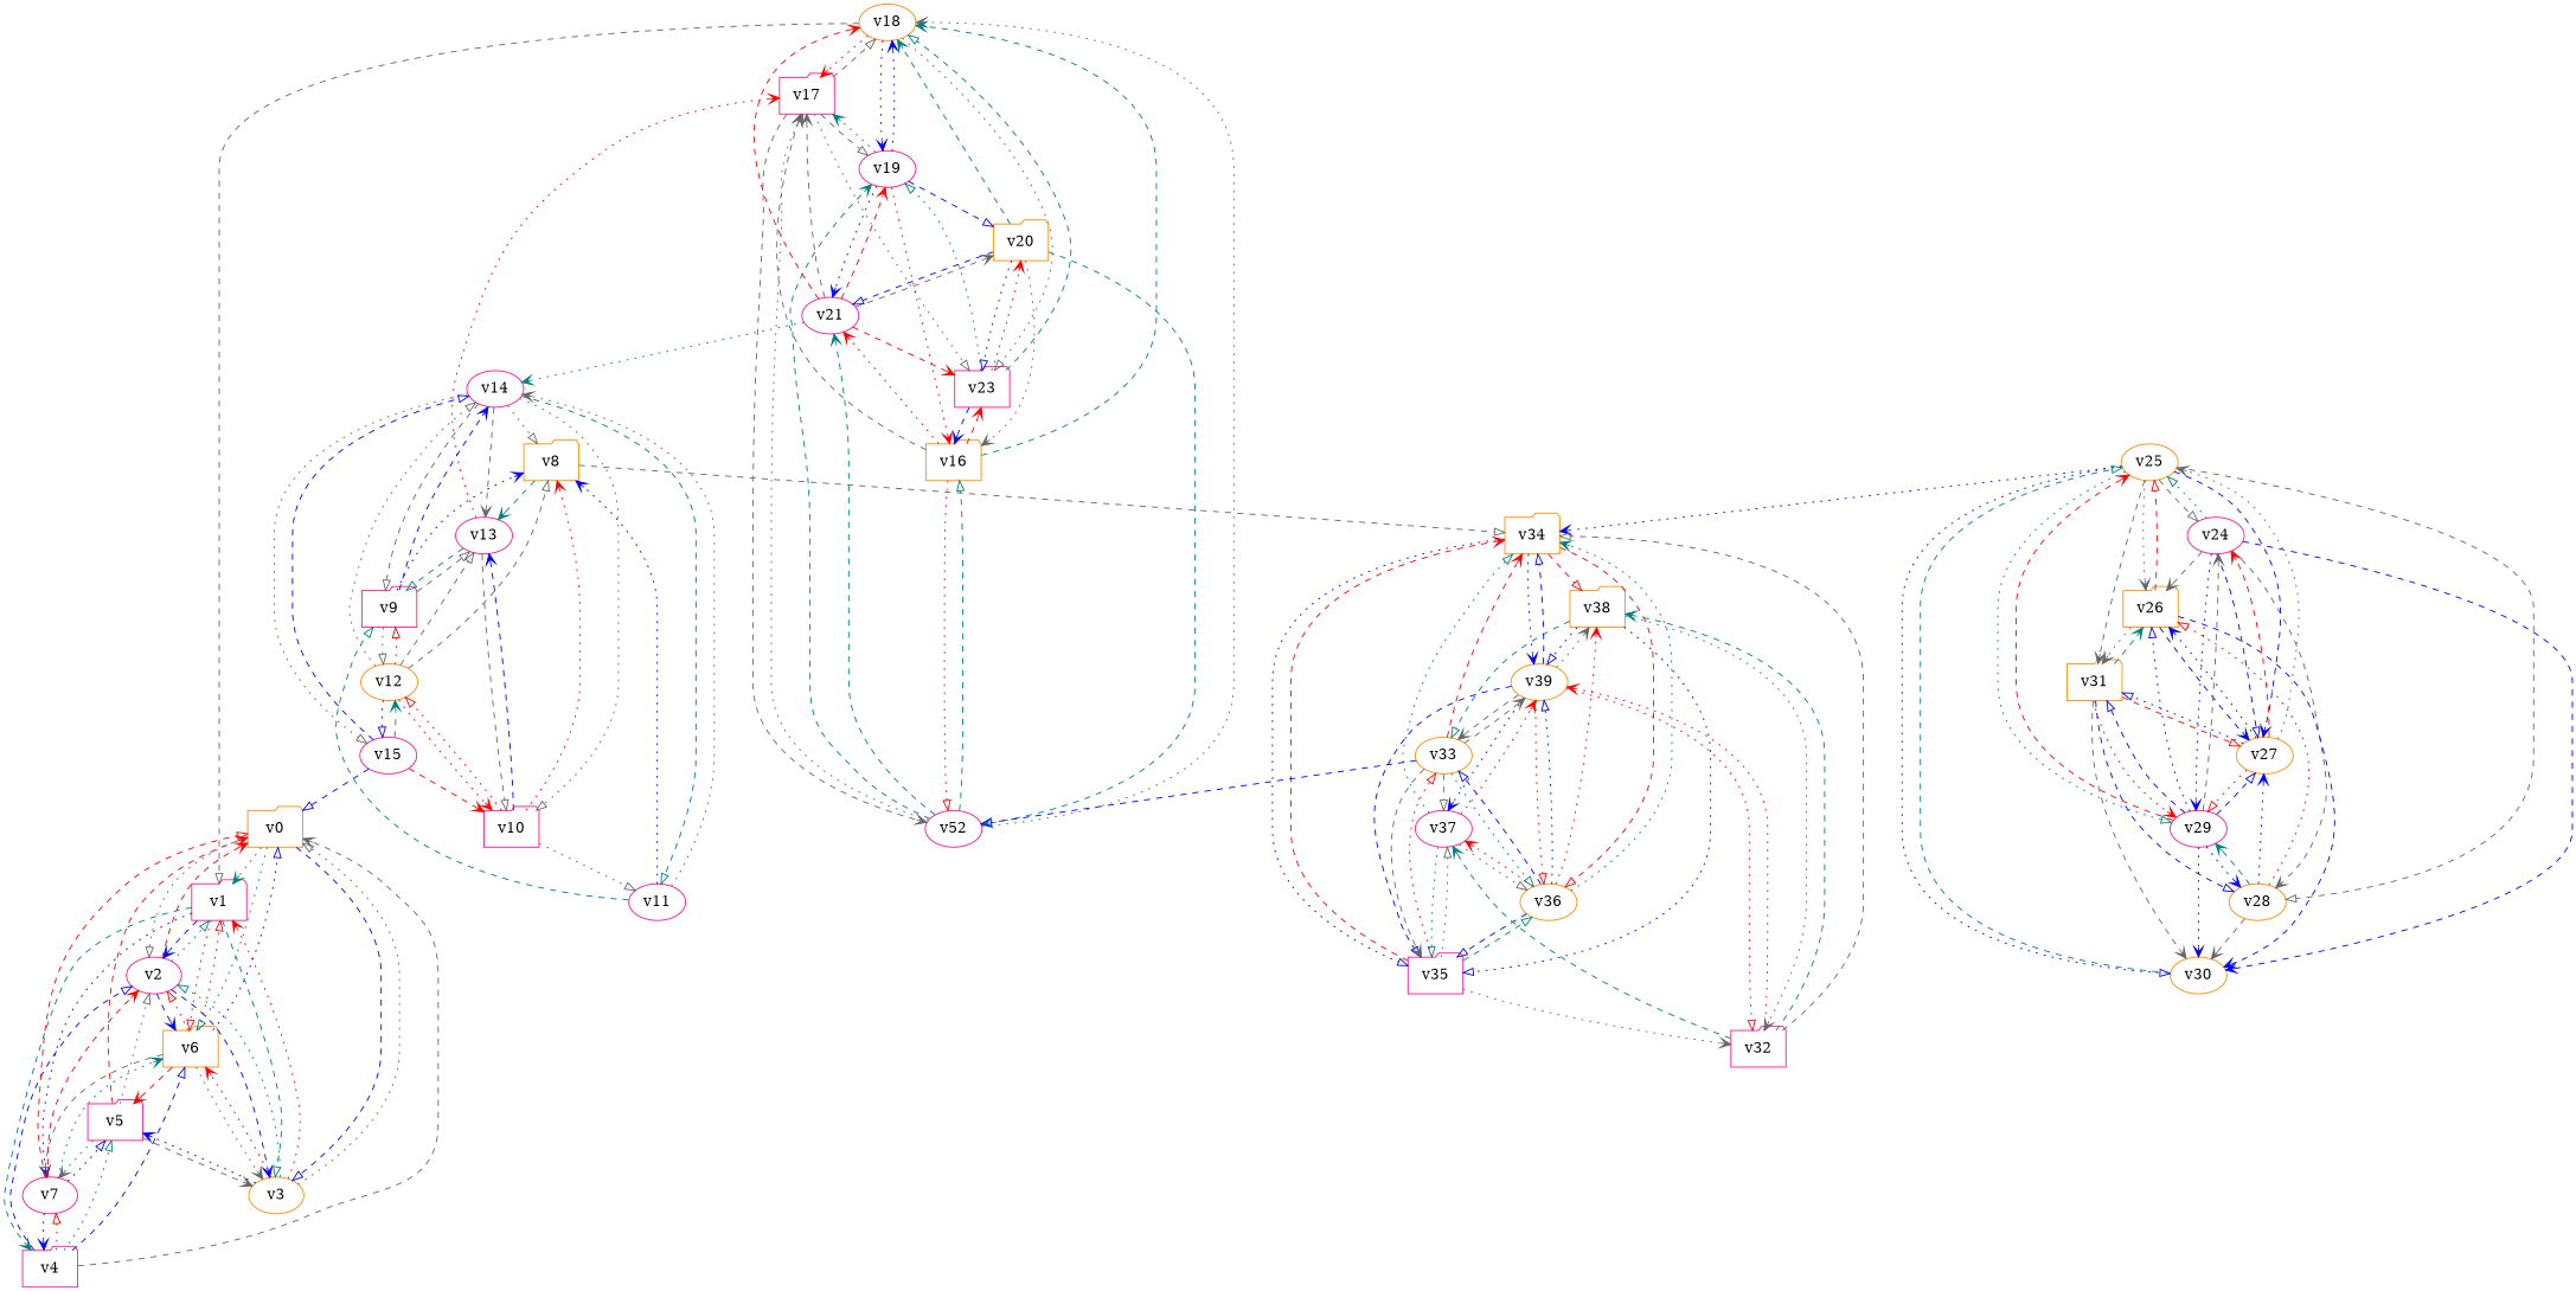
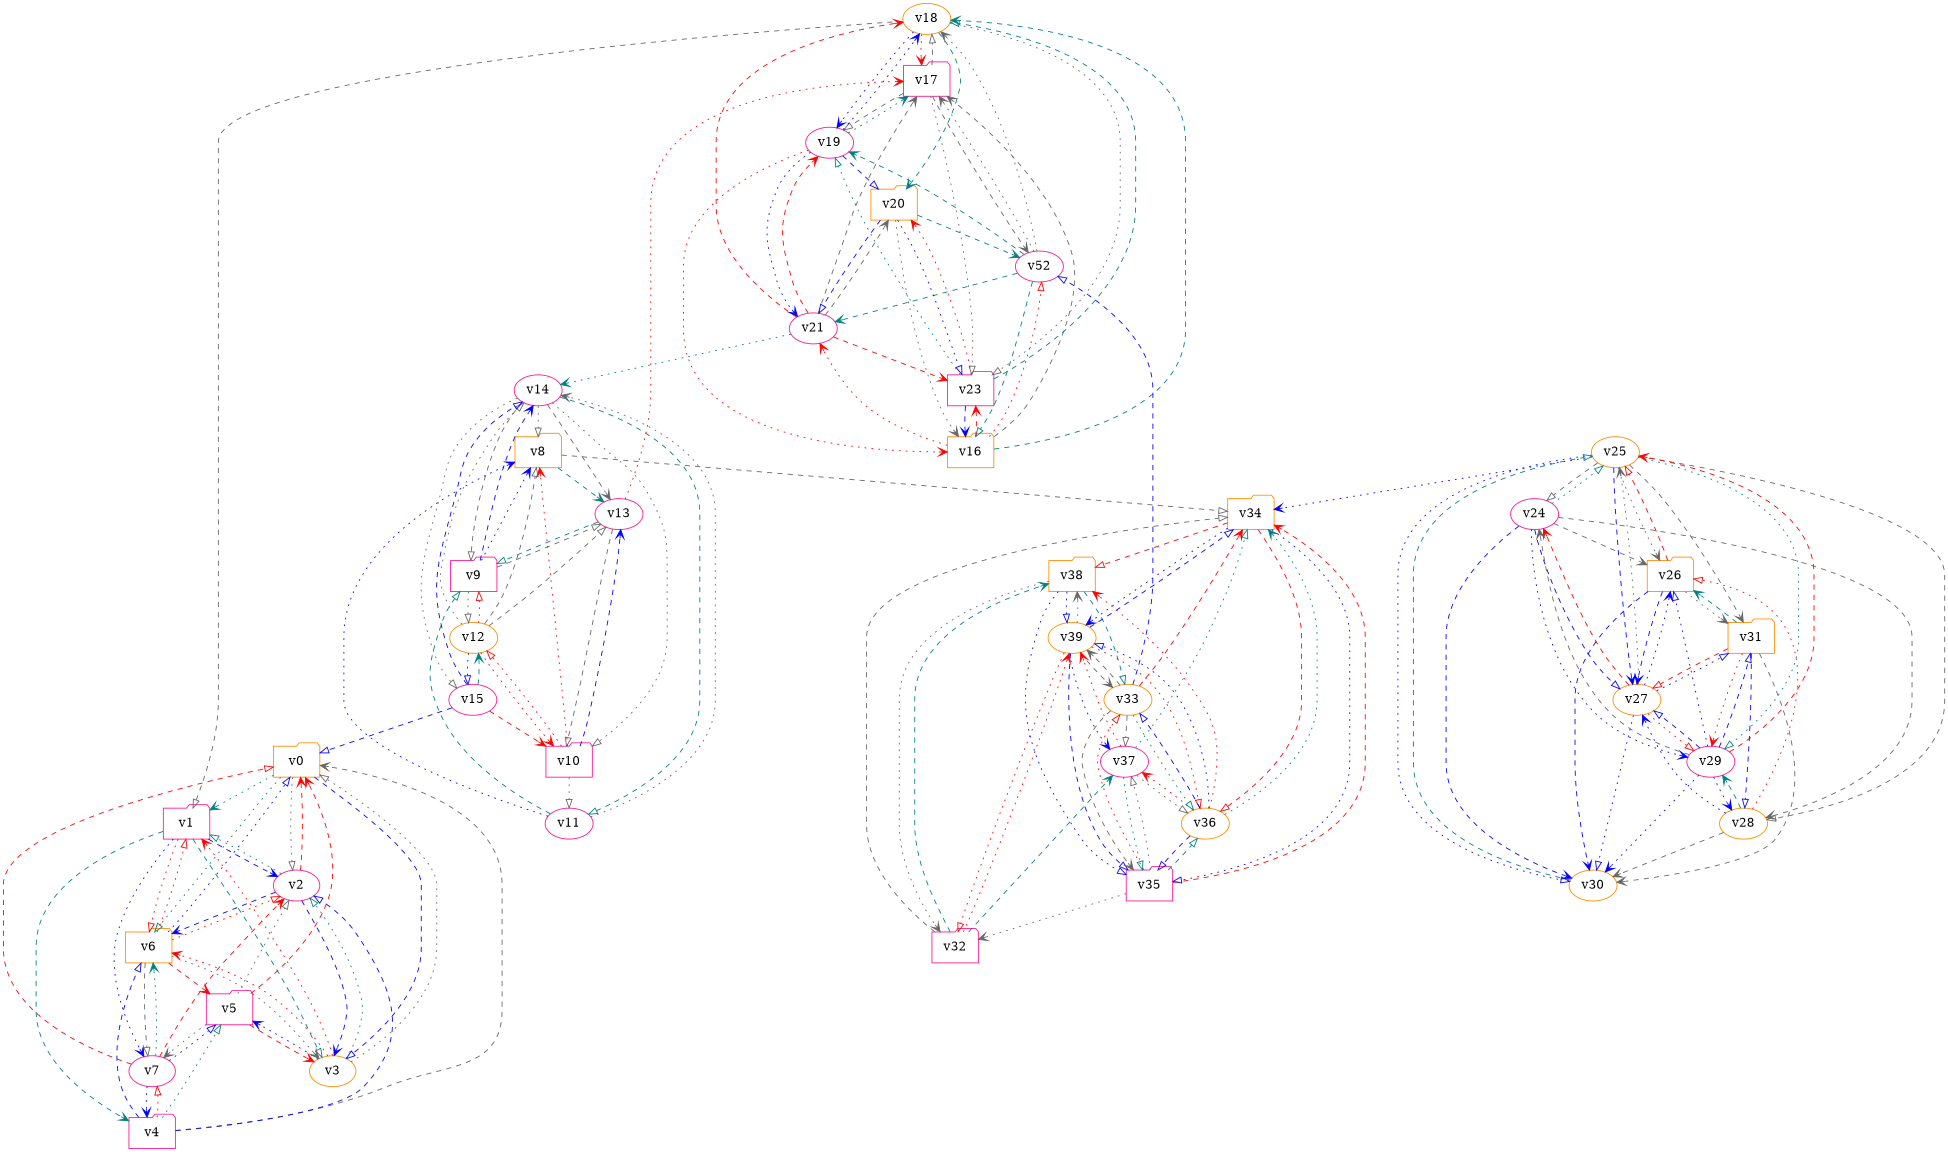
  digraph {
    node [color=deeppink player=0 priority=1 shape=ellipse]
    edge [arrowhead=vee color=gray40 style=dashed]
    v0 [color=darkorange shape=folder]
    v1 [player=1 shape=folder]
    v2 [priority=0]
    v3 [color=darkorange player=1 priority=0]
    v6 [color=darkorange player=1 shape=folder]
    v4 [shape=folder]
    v7 [player=1]
    v5 [player=1 priority=0 shape=folder]
    v8 [color=darkorange player=1 priority=0 shape=folder]
    v13
    v34 [color=darkorange shape=folder]
    v9 [priority=0 shape=folder]
    v10 [shape=folder]
    v17 [player=1 shape=folder]
    v38 [color=darkorange player=1 priority=0 shape=folder]
    v39 [color=darkorange]
    v35 [player=1 shape=folder]
    v36 [color=darkorange]
    v12 [color=darkorange priority=0]
    v14 [priority=0]
    v15 [priority=0]
    v11 [player=1 priority=0]
    v18 [color=darkorange player=1]
    n24 [label=v52]
    v23 [player=1 shape=folder]
    v19 [player=1 priority=0]
    v16 [color=darkorange priority=0 shape=folder]
    v21
    v20 [color=darkorange priority=0 shape=folder]
    v24 [player=1]
    v25 [color=darkorange priority=0]
    v26 [color=darkorange priority=0 shape=folder]
    v27 [color=darkorange player=1 priority=0]
    v28 [color=darkorange]
    v29 [player=1]
    v30 [color=darkorange player=1]
    v31 [color=darkorange shape=folder]
    v32 [player=1 shape=folder]
    v37 [player=1 priority=0]
    v33 [color=darkorange priority=0]
    v0 -> v1 [color=teal style=dotted]
    v0 -> v2 [arrowhead=onormal style=dotted]
    v0 -> v3 [arrowhead=onormal color=blue]
    v0 -> v6 [arrowhead=onormal color=teal style=dotted]
    v1 -> v2 [color=blue]
    v1 -> v3 [arrowhead=onormal color=teal]
    v1 -> v6 [arrowhead=onormal color=red style=dotted]
    v1 -> v4 [color=teal]
    v1 -> v7 [color=blue style=dotted]
    v2 -> v0 [color=red]
    v2 -> v1 [arrowhead=onormal color=teal style=dotted]
    v2 -> v3 [color=blue]
    v2 -> v6 [color=blue]
    v3 -> v0 [arrowhead=onormal style=dotted]
    v3 -> v1 [color=red style=dotted]
    v3 -> v2 [arrowhead=onormal color=teal style=dotted]
    v3 -> v6 [color=red style=dotted]
    v3 -> v5 [color=blue style=dotted]
    v6 -> v0 [arrowhead=onormal color=blue style=dotted]
    v6 -> v1 [arrowhead=onormal color=red style=dotted]
    v6 -> v2 [arrowhead=onormal color=red style=dotted]
    v6 -> v3 [style=dotted]
    v6 -> v7 [arrowhead=onormal]
    v6 -> v5 [color=red]
    v4 -> v0
    v4 -> v2 [arrowhead=onormal color=blue]
    v4 -> v6 [arrowhead=onormal color=blue]
    v4 -> v7 [arrowhead=onormal color=red style=dotted]
    v4 -> v5 [arrowhead=onormal color=teal style=dotted]
    v7 -> v0 [arrowhead=onormal color=red]
    v7 -> v2 [color=red]
    v7 -> v6 [color=teal style=dotted]
    v7 -> v4 [color=blue style=dotted]
    v7 -> v5 [arrowhead=onormal color=blue style=dotted]
    v5 -> v0 [color=red]
    v5 -> v2 [arrowhead=onormal style=dotted]
-   v5 -> v3
+   v5 -> v3 [color=red]
    v5 -> v7 [style=dotted]
    v8 -> v13 [color=teal]
    v8 -> v34 [arrowhead=onormal]
    v13 -> v9 [arrowhead=onormal color=teal]
    v13 -> v10 [arrowhead=onormal]
    v13 -> v17 [color=red style=dotted]
    v34 -> v38 [arrowhead=onormal color=red]
    v34 -> v39 [color=blue style=dotted]
    v34 -> v35 [arrowhead=onormal color=blue style=dotted]
    v34 -> v36 [arrowhead=onormal color=red]
    v9 -> v8 [color=blue style=dotted]
    v9 -> v13 [arrowhead=onormal]
    v9 -> v12 [arrowhead=onormal style=dotted]
    v9 -> v14 [color=blue]
    v10 -> v8 [color=red style=dotted]
    v10 -> v13 [color=blue]
    v10 -> v12 [arrowhead=onormal color=red style=dotted]
    v10 -> v11 [arrowhead=onormal style=dotted]
    v17 -> v18 [arrowhead=onormal]
    v17 -> n24
    v17 -> v23 [arrowhead=onormal style=dotted]
    v17 -> v19 [arrowhead=onormal]
    v38 -> v39 [arrowhead=onormal color=blue style=dotted]
    v38 -> v35 [arrowhead=onormal color=blue style=dotted]
    v38 -> v32 [style=dotted]
    v38 -> v33 [arrowhead=onormal color=teal]
    v39 -> v34 [arrowhead=onormal color=blue]
    v39 -> v38 [style=dotted]
    v39 -> v35 [arrowhead=onormal color=blue]
    v39 -> v36 [arrowhead=onormal color=red style=dotted]
    v39 -> v32 [arrowhead=onormal color=red style=dotted]
    v39 -> v37 [color=blue style=dotted]
    v39 -> v33
    v35 -> v34 [color=red]
    v35 -> v36 [arrowhead=onormal color=teal]
    v35 -> v32 [style=dotted]
    v35 -> v37 [arrowhead=onormal style=dotted]
    v35 -> v33 [arrowhead=onormal color=red style=dotted]
    v36 -> v34 [color=teal style=dotted]
    v36 -> v38 [color=red style=dotted]
    v36 -> v39 [arrowhead=onormal color=blue style=dotted]
    v36 -> v35 [arrowhead=onormal color=blue]
    v36 -> v37 [color=red style=dotted]
    v36 -> v33 [arrowhead=onormal color=blue]
    v12 -> v8 [arrowhead=onormal]
    v12 -> v13 [arrowhead=onormal]
    v12 -> v9 [arrowhead=onormal color=red style=dotted]
    v12 -> v10 [color=red style=dotted]
    v12 -> v14 [arrowhead=onormal style=dotted]
    v12 -> v15 [arrowhead=onormal color=blue style=dotted]
    v14 -> v8 [arrowhead=onormal style=dotted]
    v14 -> v13
    v14 -> v9 [arrowhead=onormal]
    v14 -> v10 [arrowhead=onormal style=dotted]
    v14 -> v15 [arrowhead=onormal style=dotted]
    v14 -> v11 [arrowhead=onormal color=teal]
    v15 -> v0 [arrowhead=onormal color=blue]
    v15 -> v10 [color=red]
    v15 -> v12 [color=teal]
    v15 -> v14 [arrowhead=onormal color=blue]
    v11 -> v8 [color=blue style=dotted]
    v11 -> v9 [arrowhead=onormal color=teal]
    v11 -> v14 [style=dotted]
    v18 -> v1 [arrowhead=onormal]
    v18 -> v17 [color=red style=dotted]
    v18 -> v23 [arrowhead=onormal style=dotted]
    v18 -> v19 [color=blue style=dotted]
-   v20 -> v18 [color=teal]
+   v18 -> v20 [color=teal]
    n24 -> v17 [style=dotted]
    n24 -> v18 [style=dotted]
    n24 -> v19 [color=teal]
    n24 -> v16 [arrowhead=onormal color=teal]
    n24 -> v21 [color=teal]
    v23 -> v18 [arrowhead=onormal color=teal]
    v23 -> v19 [arrowhead=onormal color=teal style=dotted]
    v23 -> v16 [color=blue]
    v23 -> v20 [color=red style=dotted]
    v19 -> v17 [color=teal style=dotted]
    v19 -> v18 [color=blue style=dotted]
    v19 -> v16 [color=red style=dotted]
    v19 -> v21 [color=blue style=dotted]
    v19 -> v20 [arrowhead=onormal color=blue]
    v16 -> v17
    v16 -> v18 [color=teal]
    v16 -> n24 [arrowhead=onormal color=red style=dotted]
    v16 -> v23 [color=red]
    v16 -> v21 [color=red style=dotted]
    v21 -> v17
    v21 -> v14 [color=teal style=dotted]
    v21 -> v18 [color=red]
    v21 -> v23 [color=red]
    v21 -> v19 [color=red]
    v21 -> v20
    v20 -> n24 [color=teal]
    v20 -> v23 [arrowhead=onormal color=blue style=dotted]
    v20 -> v16 [style=dotted]
    v20 -> v21 [arrowhead=onormal color=blue]
    v24 -> v25 [arrowhead=onormal color=teal style=dotted]
    v24 -> v26
    v24 -> v27 [arrowhead=onormal color=blue]
    v24 -> v28
    v24 -> v29 [color=blue style=dotted]
    v24 -> v30 [color=blue]
    v25 -> v34 [color=blue style=dotted]
    v25 -> v24 [arrowhead=onormal]
    v25 -> v26 [style=dotted]
    v25 -> v27 [color=blue]
    v25 -> v28 [arrowhead=onormal]
    v25 -> v29 [arrowhead=onormal color=teal style=dotted]
    v25 -> v30 [arrowhead=onormal color=blue style=dotted]
    v25 -> v31
    v26 -> v25 [arrowhead=onormal color=red]
    v26 -> v27 [color=blue]
    v26 -> v30 [color=blue]
    v26 -> v31 [style=dotted]
    v27 -> v24 [color=red]
    v27 -> v25 [style=dotted]
    v27 -> v26 [color=blue style=dotted]
    v27 -> v29 [arrowhead=onormal color=red style=dotted]
+   v27 -> v30 [arrowhead=onormal color=blue style=dotted]
    v27 -> v31 [arrowhead=onormal color=blue style=dotted]
    v28 -> v26 [arrowhead=onormal color=red style=dotted]
    v28 -> v27 [color=blue style=dotted]
    v28 -> v29 [color=teal]
    v28 -> v30
    v29 -> v24
    v29 -> v25 [color=red]
    v29 -> v26 [arrowhead=onormal color=blue style=dotted]
    v29 -> v27 [arrowhead=onormal color=blue]
    v29 -> v28 [color=blue style=dotted]
    v29 -> v30 [color=blue style=dotted]
    v29 -> v31 [arrowhead=onormal color=blue]
    v30 -> v25 [arrowhead=onormal color=teal]
    v31 -> v26 [color=teal]
    v31 -> v27 [arrowhead=onormal color=red]
    v31 -> v28 [arrowhead=onormal color=blue]
    v31 -> v29 [color=red style=dotted]
    v31 -> v30
    v32 -> v34 [arrowhead=onormal]
    v32 -> v38 [color=teal]
    v32 -> v39 [color=red style=dotted]
    v32 -> v37 [color=teal]
    v37 -> v34 [arrowhead=onormal color=teal style=dotted]
    v37 -> v39 [color=red style=dotted]
    v37 -> v35 [arrowhead=onormal color=teal style=dotted]
    v37 -> v36 [arrowhead=onormal style=dotted]
    v33 -> v34 [color=red]
    v33 -> v39
    v33 -> v35
    v33 -> v36 [arrowhead=onormal color=teal style=dotted]
    v33 -> n24 [arrowhead=onormal color=blue]
    v33 -> v37 [arrowhead=onormal]
  }
